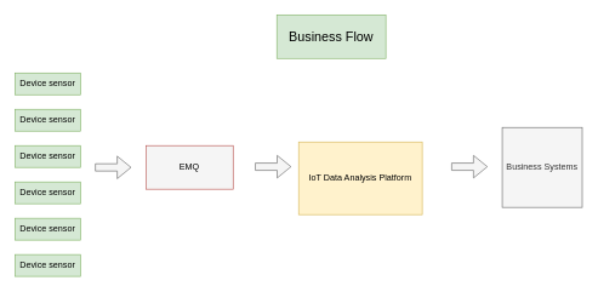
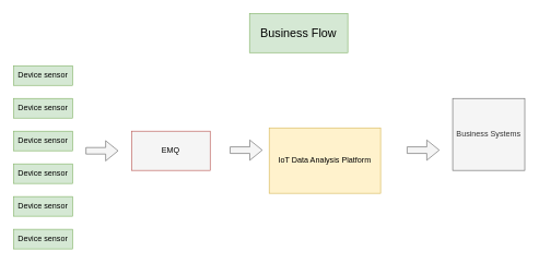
  <mxCell id="0" />
  <mxCell id="1" parent="0" />
  <mxCell id="2" value="Device sensor" style="rounded=0;whiteSpace=wrap;html=1;fillColor=#d5e8d4;strokeColor=#82b366;" vertex="1" parent="1"><mxGeometry x="20" y="150" width="90" height="30" as="geometry" /></mxCell>
  <mxCell id="3" value="EMQ" style="rounded=0;whiteSpace=wrap;html=1;fillColor=#f5f5f5;strokeColor=#b85450;" vertex="1" parent="1"><mxGeometry x="200" y="200" width="120" height="60" as="geometry" /></mxCell>
  <mxCell id="4" value="IoT Data Analysis Platform" style="rounded=0;whiteSpace=wrap;html=1;fillColor=#fff2cc;strokeColor=#d6b656;" vertex="1" parent="1"><mxGeometry x="410" y="195" width="170" height="100" as="geometry" /></mxCell>
- <mxCell id="5" value="Business Systems" style="whiteSpace=wrap;html=1;aspect=fixed;fillColor=#f5f5f5;fontColor=#333333;strokeColor=#666666;" vertex="1" parent="1"><mxGeometry x="690" y="175" width="110" height="110" as="geometry" /></mxCell>
+ <mxCell id="5" value="Business Systems" style="whiteSpace=wrap;html=1;aspect=fixed;fillColor=#f5f5f5;fontColor=#333333;strokeColor=#666666;" vertex="1" parent="1"><mxGeometry x="690" y="150" width="110" height="110" as="geometry" /></mxCell>
  <mxCell id="6" value="Device sensor" style="rounded=0;whiteSpace=wrap;html=1;fillColor=#d5e8d4;strokeColor=#82b366;" vertex="1" parent="1"><mxGeometry x="20" y="200" width="90" height="30" as="geometry" /></mxCell>
  <mxCell id="7" value="Device sensor" style="rounded=0;whiteSpace=wrap;html=1;fillColor=#d5e8d4;strokeColor=#82b366;" vertex="1" parent="1"><mxGeometry x="20" y="100" width="90" height="30" as="geometry" /></mxCell>
  <mxCell id="8" value="Device sensor" style="rounded=0;whiteSpace=wrap;html=1;fillColor=#d5e8d4;strokeColor=#82b366;" vertex="1" parent="1"><mxGeometry x="20" y="250" width="90" height="30" as="geometry" /></mxCell>
  <mxCell id="9" value="Device sensor" style="rounded=0;whiteSpace=wrap;html=1;fillColor=#d5e8d4;strokeColor=#82b366;" vertex="1" parent="1"><mxGeometry x="20" y="300" width="90" height="30" as="geometry" /></mxCell>
  <mxCell id="10" value="Device sensor" style="rounded=0;whiteSpace=wrap;html=1;fillColor=#d5e8d4;strokeColor=#82b366;" vertex="1" parent="1"><mxGeometry x="20" y="350" width="90" height="30" as="geometry" /></mxCell>
  <mxCell id="11" value="" style="shape=flexArrow;endArrow=classic;html=1;rounded=0;fillColor=#f5f5f5;strokeColor=#666666;" edge="1" parent="1"><mxGeometry width="50" height="50" relative="1" as="geometry"><mxPoint x="130" y="230" as="sourcePoint" /><mxPoint x="180" y="230" as="targetPoint" /></mxGeometry></mxCell>
  <mxCell id="12" value="" style="shape=flexArrow;endArrow=classic;html=1;rounded=0;fillColor=#f5f5f5;strokeColor=#666666;" edge="1" parent="1"><mxGeometry width="50" height="50" relative="1" as="geometry"><mxPoint x="350" y="229" as="sourcePoint" /><mxPoint x="400" y="229" as="targetPoint" /></mxGeometry></mxCell>
  <mxCell id="13" value="" style="shape=flexArrow;endArrow=classic;html=1;rounded=0;fillColor=#f5f5f5;strokeColor=#666666;" edge="1" parent="1"><mxGeometry width="50" height="50" relative="1" as="geometry"><mxPoint x="620" y="229" as="sourcePoint" /><mxPoint x="670" y="229" as="targetPoint" /></mxGeometry></mxCell>
  <mxCell id="14" value="&lt;font style=&quot;font-size: 18px&quot;&gt;Business Flow&lt;/font&gt;" style="rounded=0;whiteSpace=wrap;html=1;fillColor=#d5e8d4;strokeColor=#82b366;" vertex="1" parent="1"><mxGeometry x="380" y="20" width="150" height="60" as="geometry" /></mxCell>
